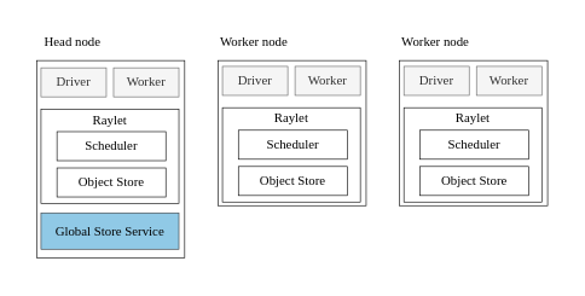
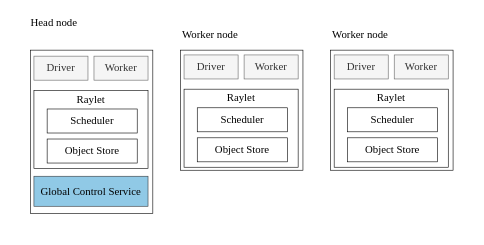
  <mxCell id="0" />
  <mxCell id="1" parent="0" />
  <mxCell id="2" value="" style="rounded=0;whiteSpace=wrap;html=1;strokeColor=none;fillColor=none;" parent="1" vertex="1"><mxGeometry x="20" y="20" width="764" height="366" as="geometry" /></mxCell>
  <mxCell id="3" value="" style="rounded=0;whiteSpace=wrap;html=1;fontSize=18;fillColor=none;fontFamily=Times New Roman;" parent="1" vertex="1"><mxGeometry x="50" y="83" width="204" height="272" as="geometry" /></mxCell>
  <mxCell id="4" value="Driver" style="rounded=0;whiteSpace=wrap;html=1;fontSize=18;fillColor=#f5f5f5;fontColor=#333333;strokeColor=#666666;fontFamily=Times New Roman;" parent="1" vertex="1"><mxGeometry x="56" y="93" width="90" height="40" as="geometry" /></mxCell>
  <mxCell id="5" value="Worker" style="rounded=0;whiteSpace=wrap;html=1;fontSize=18;fillColor=#f5f5f5;fontColor=#333333;strokeColor=#666666;fontFamily=Times New Roman;" parent="1" vertex="1"><mxGeometry x="156" y="93" width="90" height="40" as="geometry" /></mxCell>
  <mxCell id="6" value="Scheduler" style="rounded=0;whiteSpace=wrap;html=1;fontSize=18;fontFamily=Times New Roman;" parent="1" vertex="1"><mxGeometry x="78" y="181" width="150" height="40" as="geometry" /></mxCell>
  <mxCell id="7" value="Object Store" style="rounded=0;whiteSpace=wrap;html=1;fontSize=18;fontFamily=Times New Roman;" parent="1" vertex="1"><mxGeometry x="78" y="231" width="150" height="40" as="geometry" /></mxCell>
- <mxCell id="8" value="Global Store Service" style="rounded=0;whiteSpace=wrap;html=1;fontSize=18;fillColor=#90C9E6;strokeColor=#36393d;fontFamily=Times New Roman;" parent="1" vertex="1"><mxGeometry x="56" y="293" width="190" height="50" as="geometry" /></mxCell>
+ <mxCell id="8" value="Global Control Service" style="rounded=0;whiteSpace=wrap;html=1;fontSize=18;fillColor=#90C9E6;strokeColor=#36393d;fontFamily=Times New Roman;" parent="1" vertex="1"><mxGeometry x="56" y="293" width="190" height="50" as="geometry" /></mxCell>
  <mxCell id="9" value="" style="rounded=0;whiteSpace=wrap;html=1;fillColor=none;fontSize=18;fontFamily=Times New Roman;" parent="1" vertex="1"><mxGeometry x="56" y="150" width="190" height="130" as="geometry" /></mxCell>
  <mxCell id="10" value="Raylet" style="text;html=1;strokeColor=none;fillColor=none;align=center;verticalAlign=middle;whiteSpace=wrap;rounded=0;fontSize=18;fontFamily=Times New Roman;" parent="1" vertex="1"><mxGeometry x="121" y="150" width="60" height="30" as="geometry" /></mxCell>
- <mxCell id="11" value="Head node" style="text;html=1;strokeColor=none;fillColor=none;align=center;verticalAlign=middle;whiteSpace=wrap;rounded=0;fontSize=18;fontFamily=Times New Roman;" parent="1" vertex="1"><mxGeometry x="50" y="43" width="99" height="30" as="geometry" /></mxCell>
+ <mxCell id="11" value="Head node" style="text;html=1;strokeColor=none;fillColor=none;align=center;verticalAlign=middle;whiteSpace=wrap;rounded=0;fontSize=18;fontFamily=Times New Roman;" parent="1" vertex="1"><mxGeometry x="40" y="23" width="99" height="30" as="geometry" /></mxCell>
  <mxCell id="12" value="" style="rounded=0;whiteSpace=wrap;html=1;fontSize=18;fillColor=none;fontFamily=Times New Roman;" parent="1" vertex="1"><mxGeometry x="300" y="83" width="204" height="200" as="geometry" /></mxCell>
  <mxCell id="13" value="Driver" style="rounded=0;whiteSpace=wrap;html=1;fontSize=18;fillColor=#f5f5f5;fontColor=#333333;strokeColor=#666666;fontFamily=Times New Roman;" parent="1" vertex="1"><mxGeometry x="306" y="91" width="90" height="40" as="geometry" /></mxCell>
  <mxCell id="14" value="Worker" style="rounded=0;whiteSpace=wrap;html=1;fontSize=18;fillColor=#f5f5f5;fontColor=#333333;strokeColor=#666666;fontFamily=Times New Roman;" parent="1" vertex="1"><mxGeometry x="406" y="91" width="90" height="40" as="geometry" /></mxCell>
  <mxCell id="15" value="Scheduler" style="rounded=0;whiteSpace=wrap;html=1;fontSize=18;fontFamily=Times New Roman;" parent="1" vertex="1"><mxGeometry x="328" y="179" width="150" height="40" as="geometry" /></mxCell>
  <mxCell id="16" value="Object Store" style="rounded=0;whiteSpace=wrap;html=1;fontSize=18;fontFamily=Times New Roman;" parent="1" vertex="1"><mxGeometry x="328" y="229" width="150" height="40" as="geometry" /></mxCell>
  <mxCell id="17" value="" style="rounded=0;whiteSpace=wrap;html=1;fillColor=none;fontSize=18;fontFamily=Times New Roman;" parent="1" vertex="1"><mxGeometry x="306" y="148" width="190" height="130" as="geometry" /></mxCell>
  <mxCell id="18" value="Raylet" style="text;html=1;strokeColor=none;fillColor=none;align=center;verticalAlign=middle;whiteSpace=wrap;rounded=0;fontSize=18;fontFamily=Times New Roman;" parent="1" vertex="1"><mxGeometry x="371" y="148" width="60" height="30" as="geometry" /></mxCell>
  <mxCell id="19" value="Worker node" style="text;html=1;strokeColor=none;fillColor=none;align=center;verticalAlign=middle;whiteSpace=wrap;rounded=0;fontSize=18;fontFamily=Times New Roman;" parent="1" vertex="1"><mxGeometry x="300" y="43" width="99" height="30" as="geometry" /></mxCell>
  <mxCell id="20" value="" style="rounded=0;whiteSpace=wrap;html=1;fontSize=18;fillColor=none;fontFamily=Times New Roman;" parent="1" vertex="1"><mxGeometry x="550" y="83" width="204" height="200" as="geometry" /></mxCell>
  <mxCell id="21" value="Driver" style="rounded=0;whiteSpace=wrap;html=1;fontSize=18;fillColor=#f5f5f5;fontColor=#333333;strokeColor=#666666;fontFamily=Times New Roman;" parent="1" vertex="1"><mxGeometry x="556" y="91" width="90" height="40" as="geometry" /></mxCell>
  <mxCell id="22" value="Worker" style="rounded=0;whiteSpace=wrap;html=1;fontSize=18;fillColor=#f5f5f5;fontColor=#333333;strokeColor=#666666;fontFamily=Times New Roman;" parent="1" vertex="1"><mxGeometry x="656" y="91" width="90" height="40" as="geometry" /></mxCell>
  <mxCell id="23" value="Scheduler" style="rounded=0;whiteSpace=wrap;html=1;fontSize=18;fontFamily=Times New Roman;" parent="1" vertex="1"><mxGeometry x="578" y="179" width="150" height="40" as="geometry" /></mxCell>
  <mxCell id="24" value="Object Store" style="rounded=0;whiteSpace=wrap;html=1;fontSize=18;fontFamily=Times New Roman;" parent="1" vertex="1"><mxGeometry x="578" y="229" width="150" height="40" as="geometry" /></mxCell>
  <mxCell id="25" value="" style="rounded=0;whiteSpace=wrap;html=1;fillColor=none;fontSize=18;fontFamily=Times New Roman;" parent="1" vertex="1"><mxGeometry x="556" y="148" width="190" height="130" as="geometry" /></mxCell>
  <mxCell id="26" value="Raylet" style="text;html=1;strokeColor=none;fillColor=none;align=center;verticalAlign=middle;whiteSpace=wrap;rounded=0;fontSize=18;fontFamily=Times New Roman;" parent="1" vertex="1"><mxGeometry x="621" y="148" width="60" height="30" as="geometry" /></mxCell>
  <mxCell id="27" value="Worker node" style="text;html=1;strokeColor=none;fillColor=none;align=center;verticalAlign=middle;whiteSpace=wrap;rounded=0;fontSize=18;fontFamily=Times New Roman;" parent="1" vertex="1"><mxGeometry x="550" y="43" width="99" height="30" as="geometry" /></mxCell>
